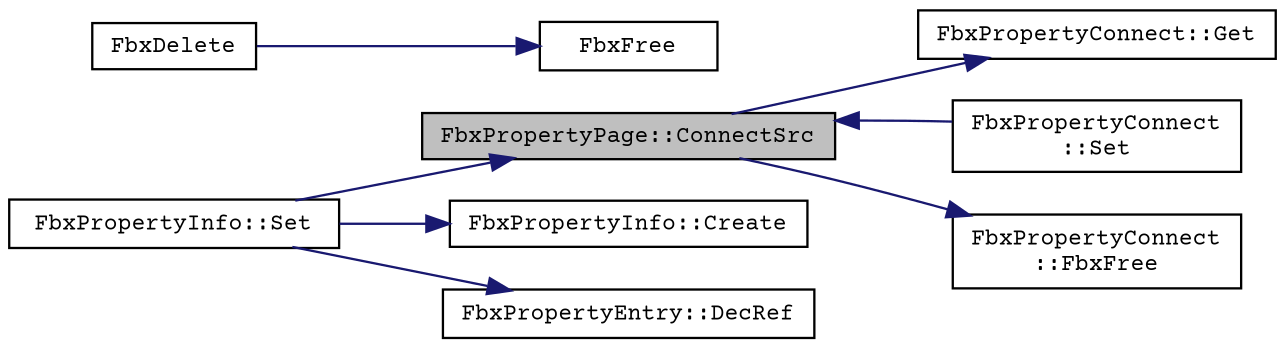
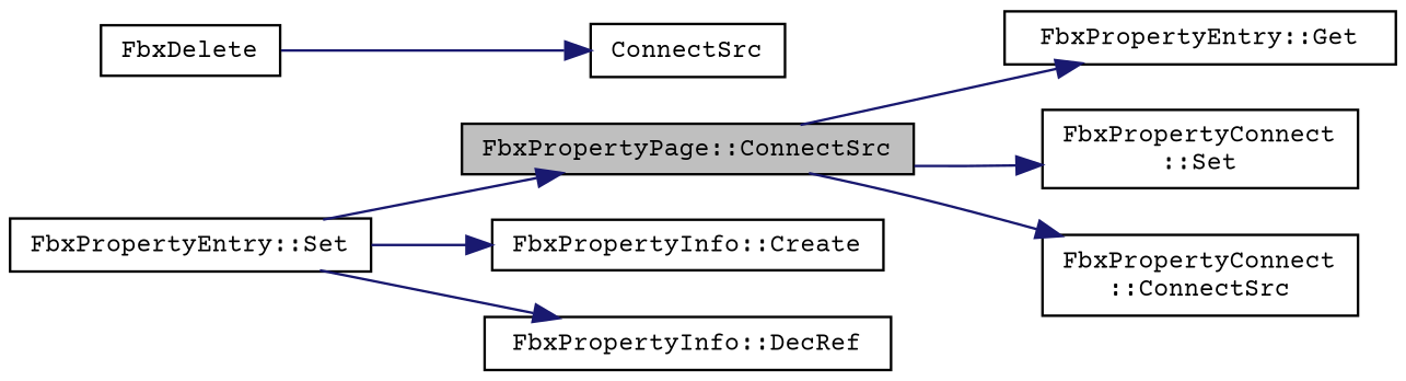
  digraph {
    fontname="Courier Prime"
    rankdir=LR
    node [color=black fillcolor=white fontname="Courier Prime" fontsize=10 shape=record style=filled]
    edge [color=midnightblue fontname="Courier Prime" fontsize=10 labelfontname=Helvetica labelfontsize=10 style=solid]
    n1 [fillcolor=grey75 fontcolor=black height=0.2 label="FbxPropertyPage::ConnectSrc" width=0.4]
-   n2 [height=0.2 label="FbxPropertyConnect::Get" width=0.4]
+   n2 [height=0.2 label="FbxPropertyEntry::Get" width=0.4]
    n3 [height=0.2 label="FbxPropertyConnect\l::Set" width=0.4]
-   n4 [height=0.2 label="FbxPropertyConnect\l::FbxFree" width=0.4]
-   n5 [height=0.2 label="FbxPropertyInfo::Set" width=0.4]
+   n4 [height=0.2 label="FbxPropertyConnect\l::ConnectSrc" width=0.4]
+   n5 [height=0.2 label="FbxPropertyEntry::Set" width=0.4]
    n6 [height=0.2 label="FbxPropertyInfo::Create" width=0.4]
-   n7 [height=0.2 label="FbxPropertyEntry::DecRef" width=0.4]
+   n7 [height=0.2 label="FbxPropertyInfo::DecRef" width=0.4]
    n8 [height=0.2 label=FbxDelete width=0.4]
-   n9 [height=0.2 label=FbxFree width=0.4]
+   n9 [height=0.2 label=ConnectSrc width=0.4]
    n1 -> n2
-   n3 -> n1
+   n1 -> n3
    n1 -> n4
    n5 -> n1
    n5 -> n6
    n5 -> n7
    n8 -> n9
  }
